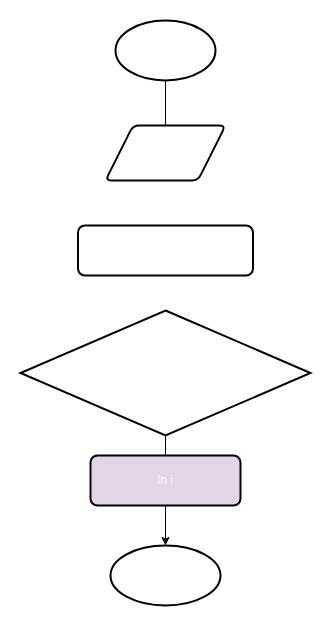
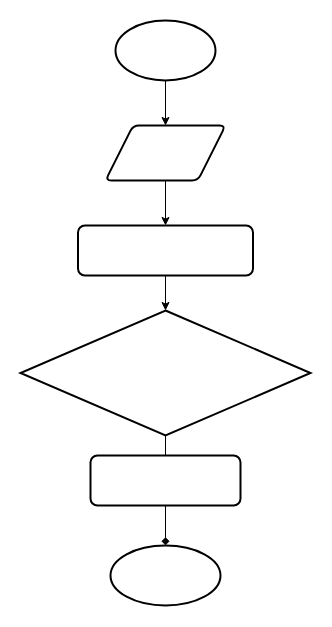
  <mxCell id="0" />
  <mxCell id="1" parent="0" />
- <mxCell id="2" value="" style="edgeStyle=orthogonalEdgeStyle;rounded=0;orthogonalLoop=1;jettySize=auto;html=1;endArrow=none;" edge="1" parent="1" source="3" target="5"><mxGeometry relative="1" as="geometry" /></mxCell>
+ <mxCell id="2" value="" style="edgeStyle=orthogonalEdgeStyle;rounded=0;orthogonalLoop=1;jettySize=auto;html=1;" edge="1" parent="1" source="3" target="5"><mxGeometry relative="1" as="geometry" /></mxCell>
  <mxCell id="3" value="&lt;span style=&quot;color: rgb(255, 255, 255);&quot;&gt;Start&lt;/span&gt;" style="strokeWidth=2;html=1;shape=mxgraph.flowchart.start_1;whiteSpace=wrap;" vertex="1" parent="1"><mxGeometry x="115" y="20" width="100" height="60" as="geometry" /></mxCell>
+ <mxCell id="4" value="" style="edgeStyle=orthogonalEdgeStyle;rounded=0;orthogonalLoop=1;jettySize=auto;html=1;" edge="1" parent="1" source="5" target="7"><mxGeometry relative="1" as="geometry" /></mxCell>
  <mxCell id="5" value="&lt;span style=&quot;color: rgb(255, 255, 255);&quot;&gt;Nhập a, b&amp;nbsp;&lt;/span&gt;" style="shape=parallelogram;html=1;strokeWidth=2;perimeter=parallelogramPerimeter;whiteSpace=wrap;rounded=1;arcSize=12;size=0.23;" vertex="1" parent="1"><mxGeometry x="105" y="125" width="120" height="55" as="geometry" /></mxCell>
+ <mxCell id="6" value="" style="edgeStyle=orthogonalEdgeStyle;rounded=0;orthogonalLoop=1;jettySize=auto;html=1;" edge="1" parent="1" source="7" target="9"><mxGeometry relative="1" as="geometry" /></mxCell>
  <mxCell id="7" value="&lt;span style=&quot;color: rgb(255, 255, 255);&quot;&gt;for( int i = min(a,b); i&amp;lt;7; i--)&lt;/span&gt;" style="rounded=1;whiteSpace=wrap;html=1;absoluteArcSize=1;arcSize=14;strokeWidth=2;" vertex="1" parent="1"><mxGeometry x="77.5" y="225" width="175" height="50" as="geometry" /></mxCell>
- <mxCell id="8" value="" style="edgeStyle=orthogonalEdgeStyle;rounded=0;orthogonalLoop=1;jettySize=auto;html=1;" edge="1" parent="1" source="9" target="11"><mxGeometry relative="1" as="geometry" /></mxCell>
+ <mxCell id="8" value="" style="edgeStyle=orthogonalEdgeStyle;rounded=0;orthogonalLoop=1;jettySize=auto;html=1;endArrow=diamond;" edge="1" parent="1" source="9" target="11"><mxGeometry relative="1" as="geometry" /></mxCell>
  <mxCell id="9" value="&lt;span style=&quot;color: rgb(255, 255, 255);&quot;&gt;if(&lt;/span&gt;&lt;code style=&quot;color: rgb(255, 255, 255); background: transparent; font-size: 15px; border-radius: 0px; padding: 0px; text-align: left; white-space: pre; border: 0px !important; font-family: Consolas, &amp;quot;Bitstream Vera Sans Mono&amp;quot;, &amp;quot;Courier New&amp;quot;, Courier, monospace !important; inset: auto !important; float: none !important; height: auto !important; line-height: 1.4em !important; margin: 0px !important; outline: 0px !important; overflow: visible !important; position: static !important; vertical-align: baseline !important; width: auto !important; box-sizing: content-box !important; min-height: auto !important;&quot; class=&quot;cpp plain&quot;&gt;A % i == 0 &amp;amp;&amp;amp; B % i ==0)&lt;/code&gt;" style="strokeWidth=2;html=1;shape=mxgraph.flowchart.decision;whiteSpace=wrap;" vertex="1" parent="1"><mxGeometry x="20" y="310" width="290" height="125" as="geometry" /></mxCell>
- <mxCell id="10" value="&lt;span style=&quot;color: rgb(255, 255, 255);&quot;&gt;In i&lt;/span&gt;" style="rounded=1;whiteSpace=wrap;html=1;absoluteArcSize=1;arcSize=14;strokeWidth=2;fillColor=#e1d5e7;" vertex="1" parent="1"><mxGeometry x="90" y="455" width="150" height="50" as="geometry" /></mxCell>
+ <mxCell id="10" value="&lt;span style=&quot;color: rgb(255, 255, 255);&quot;&gt;In i&lt;/span&gt;" style="rounded=1;whiteSpace=wrap;html=1;absoluteArcSize=1;arcSize=14;strokeWidth=2;" vertex="1" parent="1"><mxGeometry x="90" y="455" width="150" height="50" as="geometry" /></mxCell>
  <mxCell id="11" value="&lt;span style=&quot;color: rgb(255, 255, 255);&quot;&gt;End&lt;/span&gt;" style="strokeWidth=2;html=1;shape=mxgraph.flowchart.start_1;whiteSpace=wrap;" vertex="1" parent="1"><mxGeometry x="110" y="545" width="110" height="60" as="geometry" /></mxCell>
